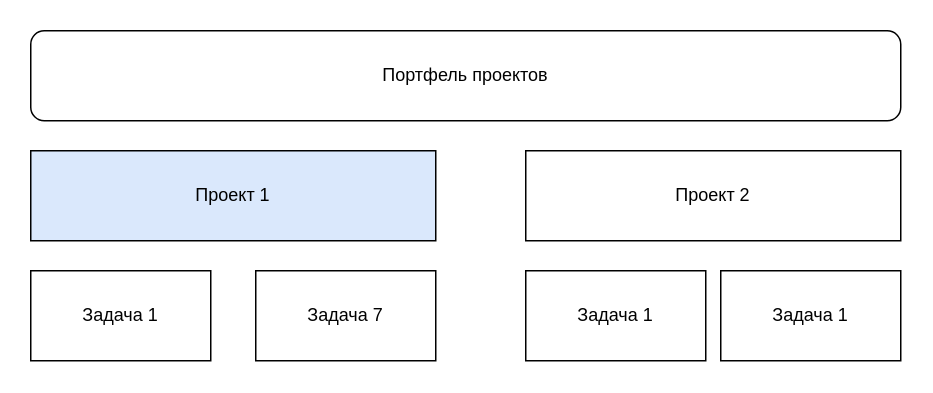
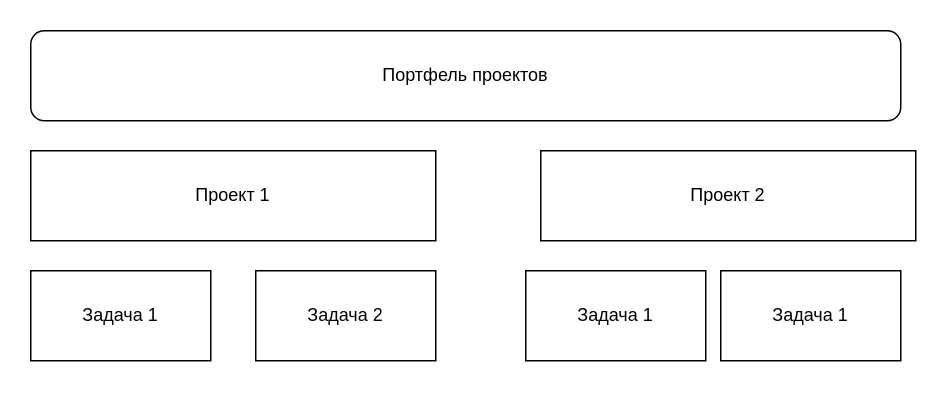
  <mxCell id="0" />
  <mxCell id="1" parent="0" />
  <mxCell id="2" value="Портфель проектов" style="whiteSpace=wrap;html=1;rounded=1;" vertex="1" parent="1"><mxGeometry x="20" y="20" width="580" height="60" as="geometry" /></mxCell>
- <mxCell id="3" value="Проект 1" style="rounded=0;whiteSpace=wrap;html=1;fillColor=#dae8fc;" vertex="1" parent="1"><mxGeometry x="20" y="100" width="270" height="60" as="geometry" /></mxCell>
- <mxCell id="4" value="Проект 2" style="rounded=0;whiteSpace=wrap;html=1;" vertex="1" parent="1"><mxGeometry x="350" y="100" width="250" height="60" as="geometry" /></mxCell>
+ <mxCell id="3" value="Проект 1" style="rounded=0;whiteSpace=wrap;html=1;" vertex="1" parent="1"><mxGeometry x="20" y="100" width="270" height="60" as="geometry" /></mxCell>
+ <mxCell id="4" value="Проект 2" style="rounded=0;whiteSpace=wrap;html=1;" vertex="1" parent="1"><mxGeometry x="360" y="100" width="250" height="60" as="geometry" /></mxCell>
  <mxCell id="5" value="Задача 1" style="rounded=0;whiteSpace=wrap;html=1;" vertex="1" parent="1"><mxGeometry x="20" y="180" width="120" height="60" as="geometry" /></mxCell>
- <mxCell id="6" value="Задача 7" style="rounded=0;whiteSpace=wrap;html=1;" vertex="1" parent="1"><mxGeometry x="170" y="180" width="120" height="60" as="geometry" /></mxCell>
+ <mxCell id="6" value="Задача 2" style="rounded=0;whiteSpace=wrap;html=1;" vertex="1" parent="1"><mxGeometry x="170" y="180" width="120" height="60" as="geometry" /></mxCell>
  <mxCell id="7" value="Задача 1" style="rounded=0;whiteSpace=wrap;html=1;" vertex="1" parent="1"><mxGeometry x="350" y="180" width="120" height="60" as="geometry" /></mxCell>
  <mxCell id="8" value="Задача 1" style="rounded=0;whiteSpace=wrap;html=1;" vertex="1" parent="1"><mxGeometry x="480" y="180" width="120" height="60" as="geometry" /></mxCell>
